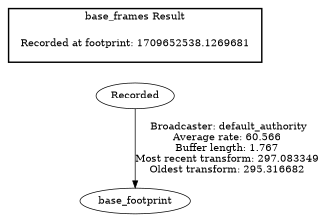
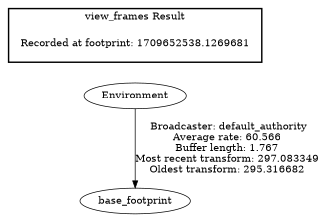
  digraph {
    n1 [label="Recorded at footprint: 1709652538.1269681" shape=plaintext]
-   Environment [label=Recorded]
+   Environment
    base_footprint
    subgraph cluster_1 {
      color=black
-     label="base_frames Result"
+     label="view_frames Result"
      style=bold
      n1
    }
    n1 -> Environment [style=invis]
    Environment -> base_footprint [label=" Broadcaster: default_authority\nAverage rate: 60.566\nBuffer length: 1.767\nMost recent transform: 297.083349\nOldest transform: 295.316682\n"]
  }
